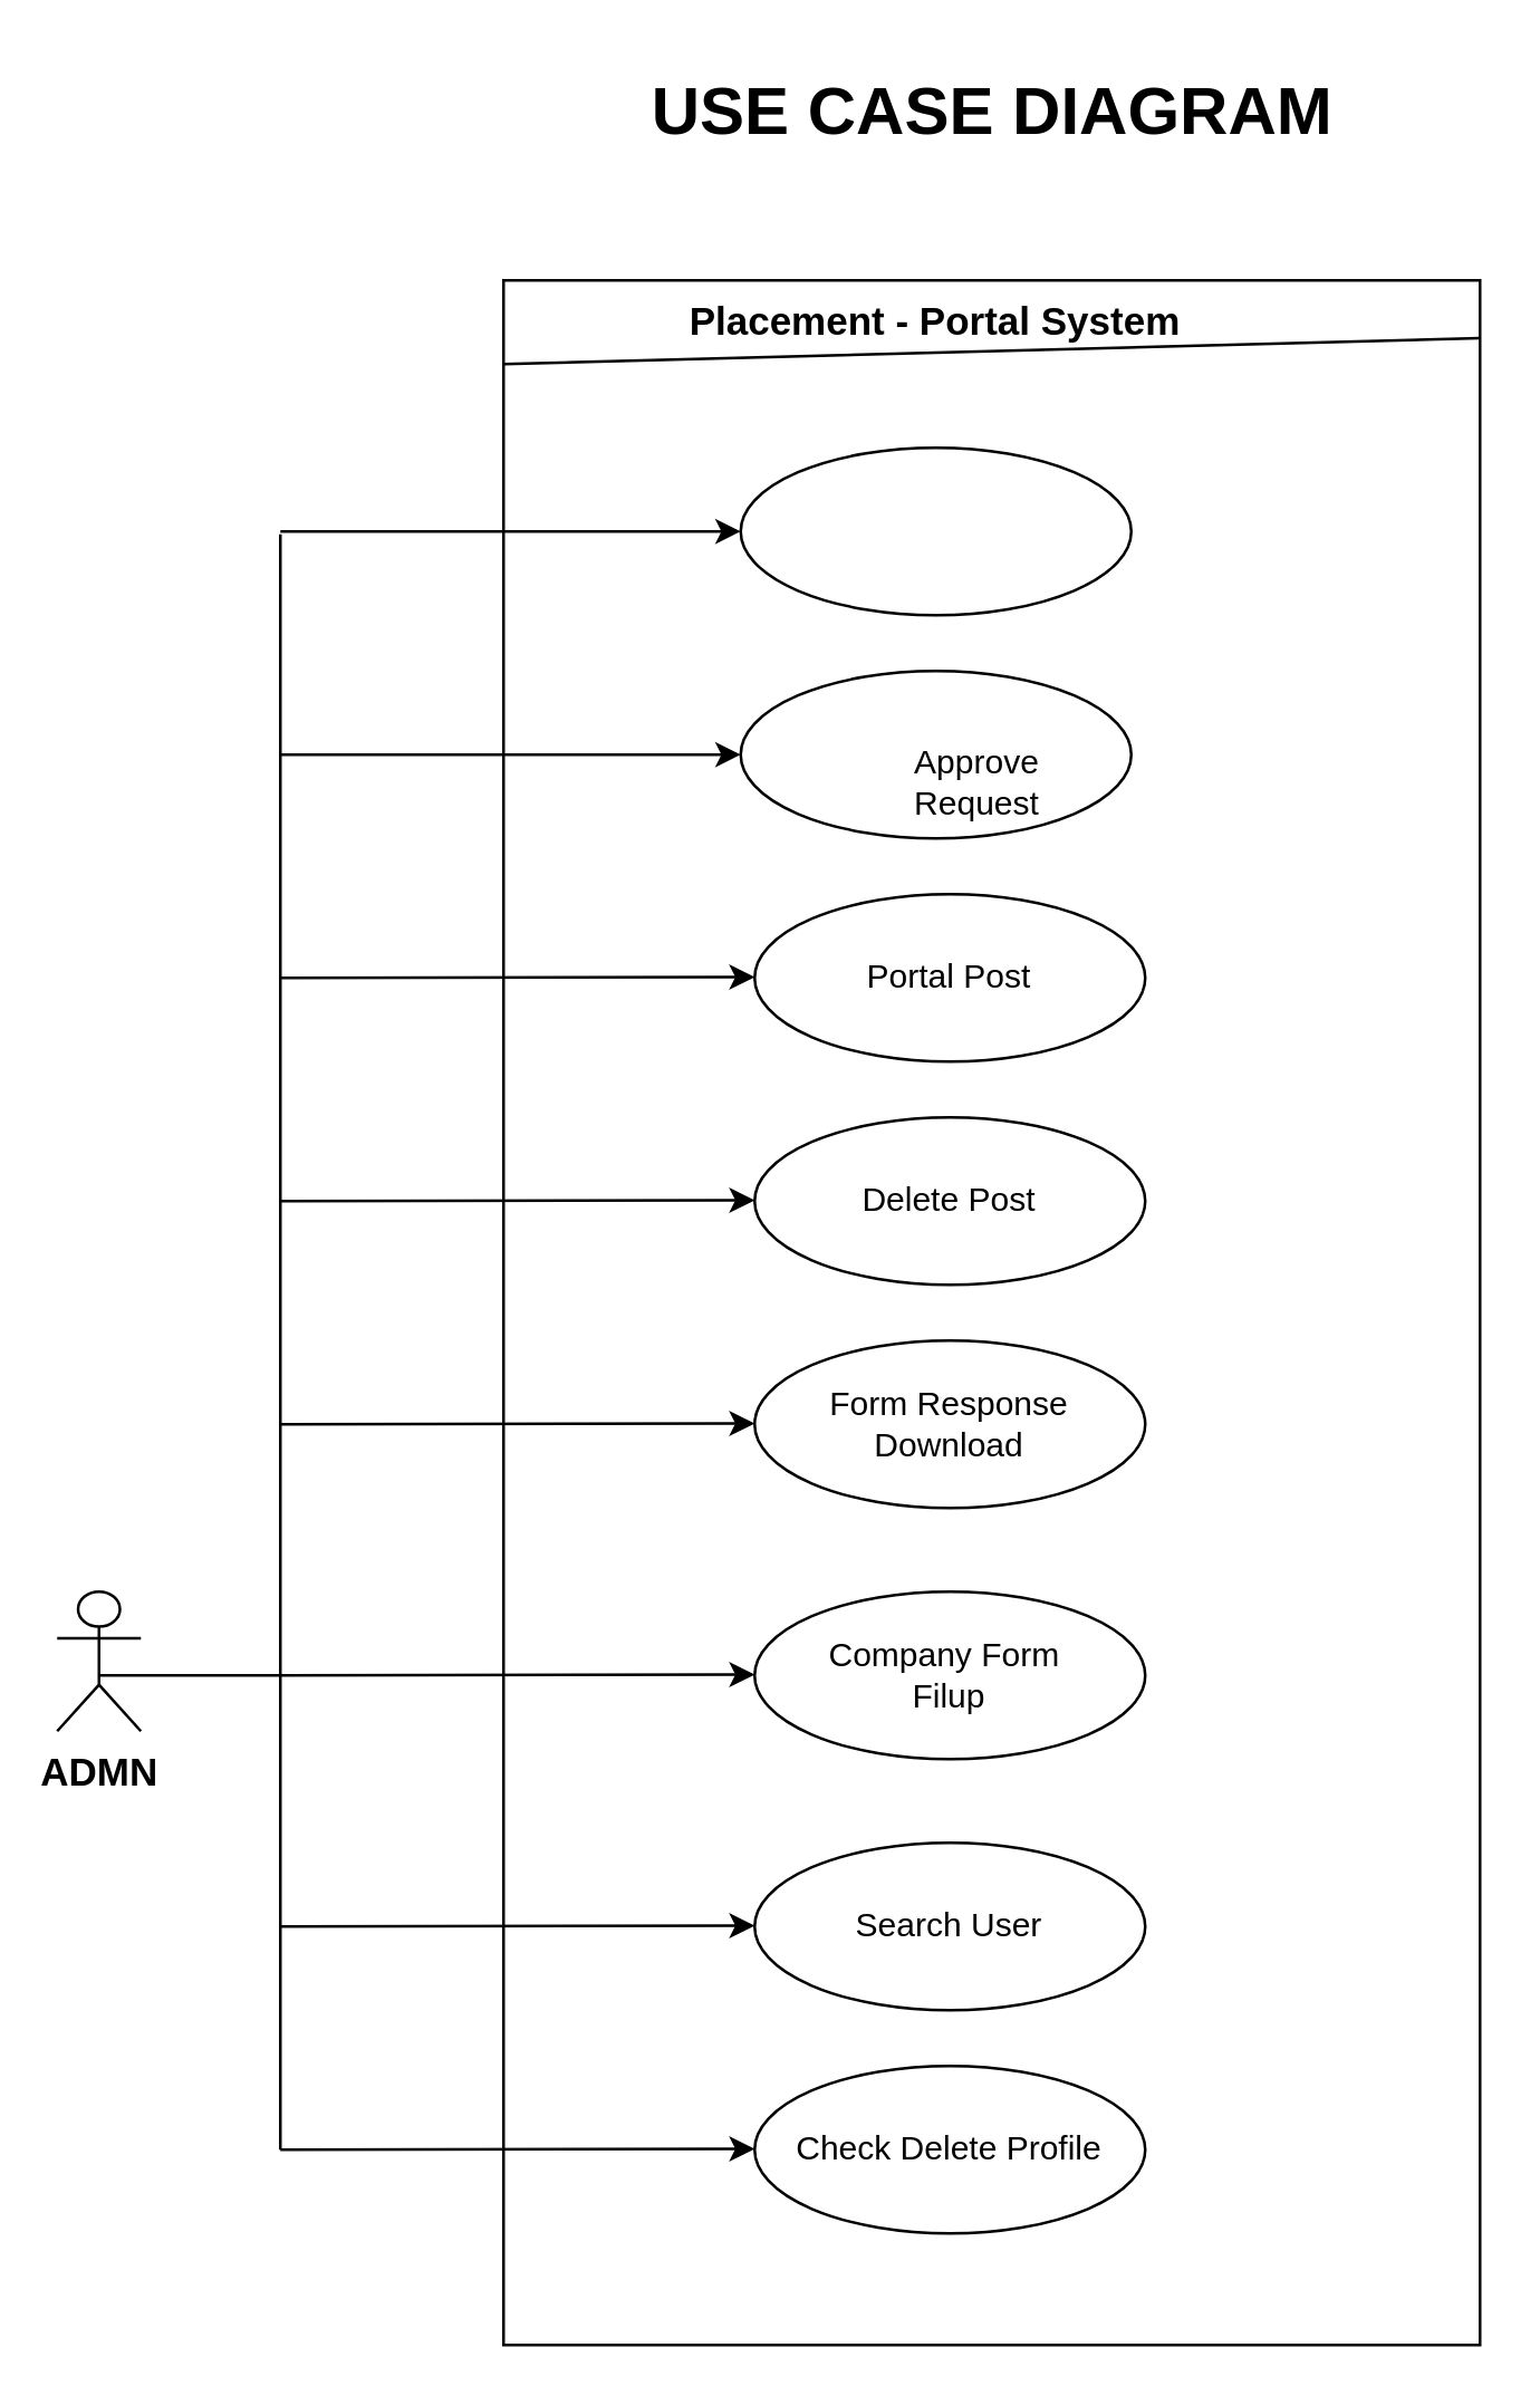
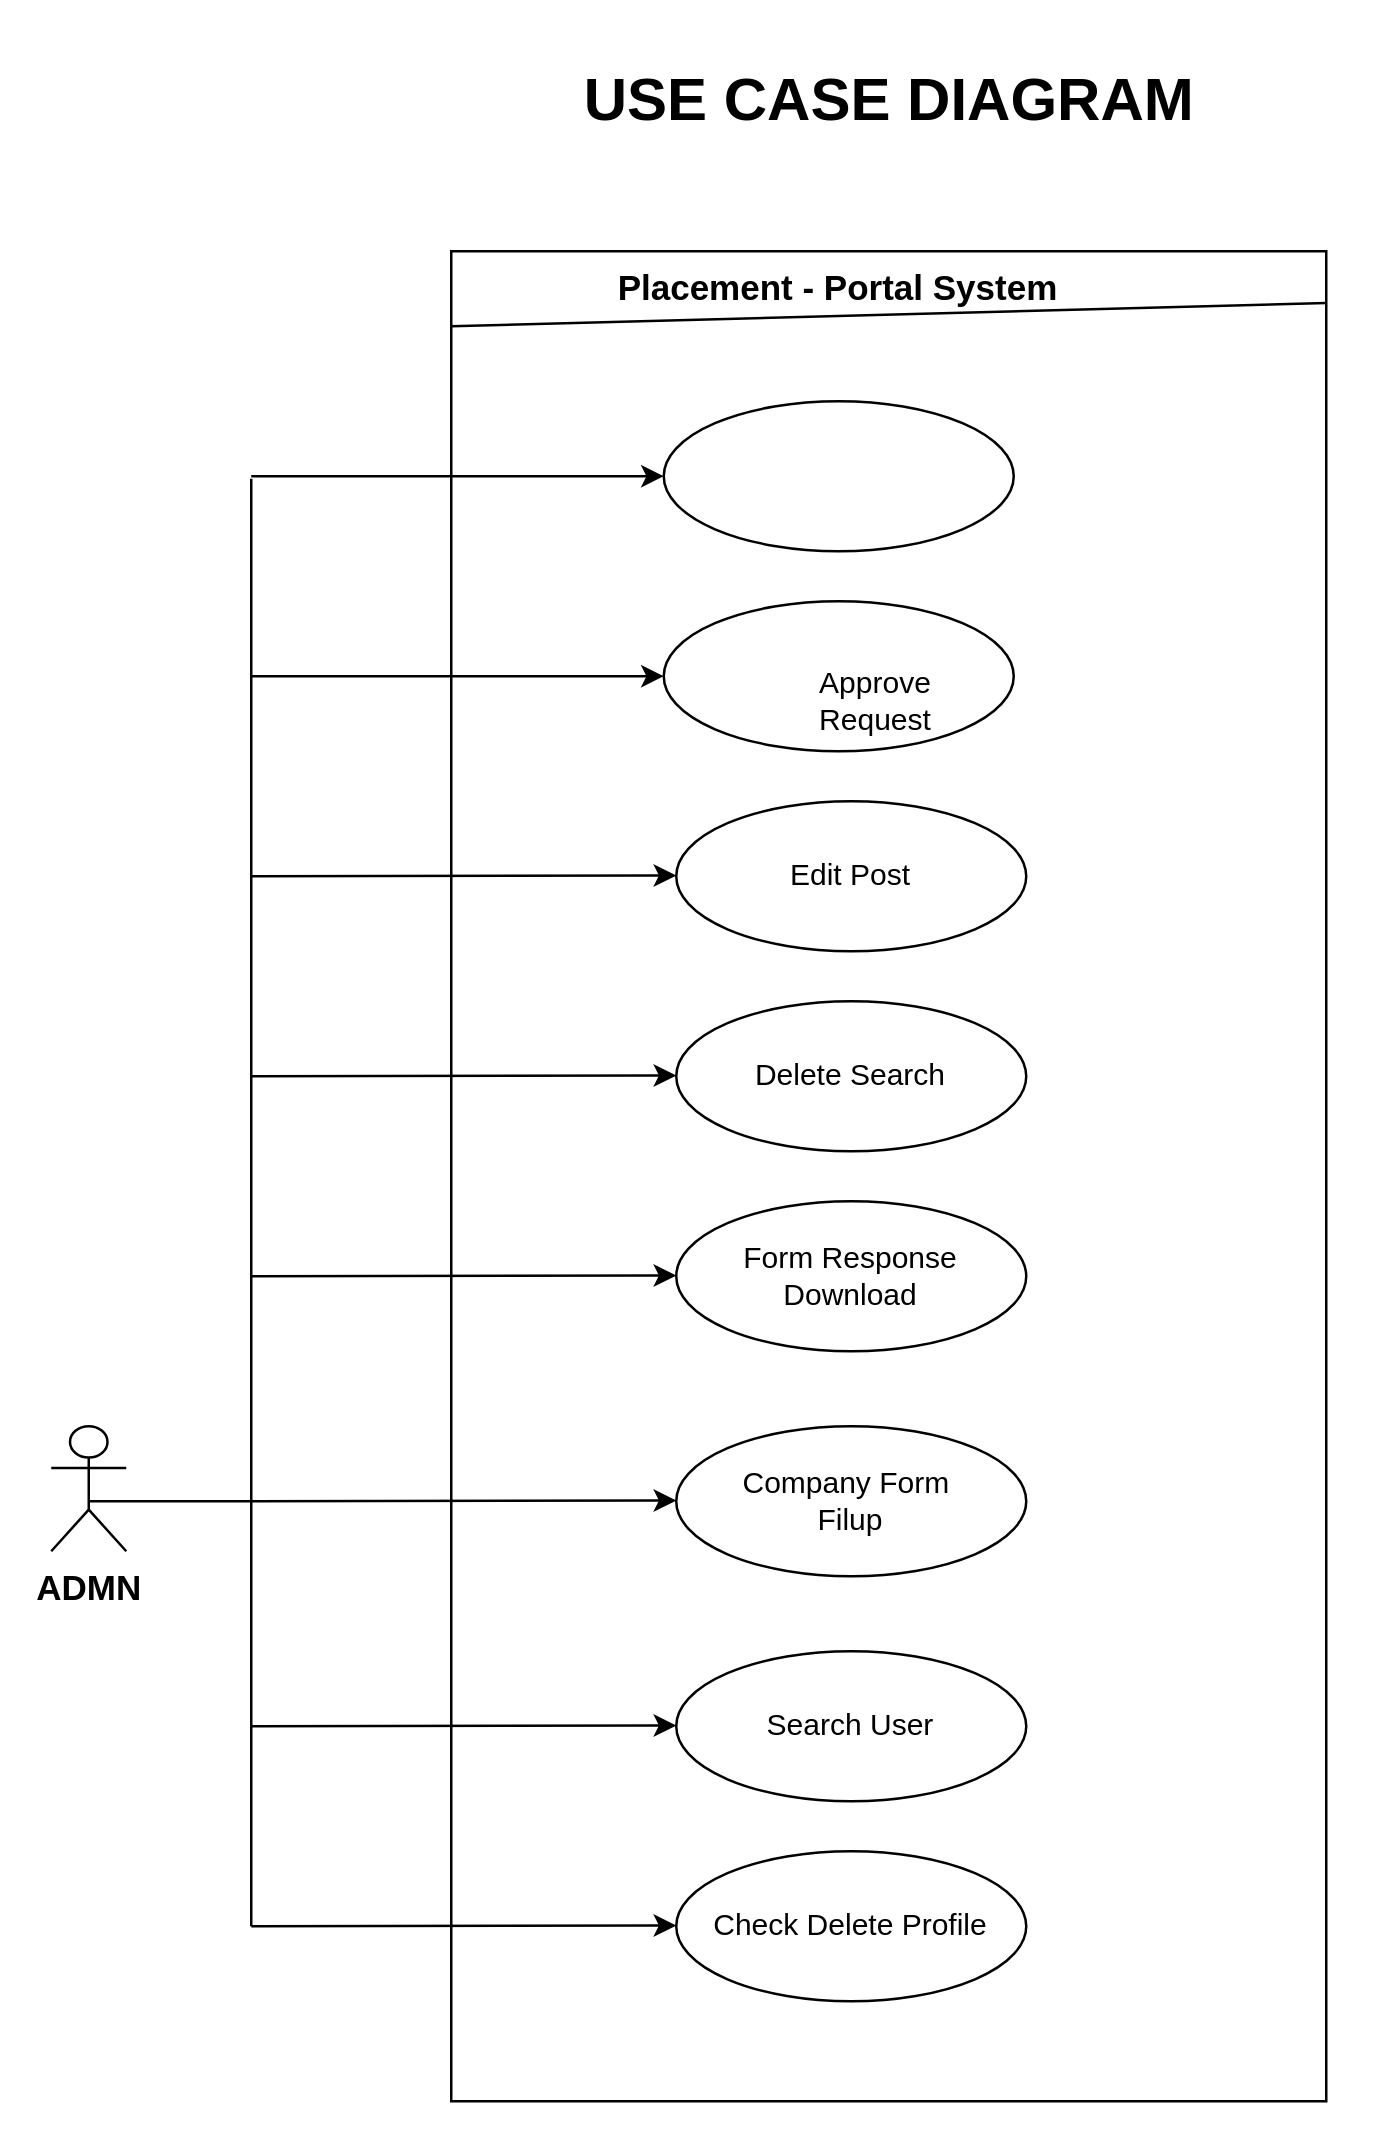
  <mxCell id="0" />
  <mxCell id="1" parent="0" />
  <mxCell id="2" value="" style="rounded=0;whiteSpace=wrap;html=1;" vertex="1" parent="1"><mxGeometry x="180" y="100" width="350" height="740" as="geometry" /></mxCell>
  <mxCell id="3" value="" style="endArrow=none;html=1;rounded=0;entryX=1;entryY=0.028;entryDx=0;entryDy=0;entryPerimeter=0;" edge="1" parent="1" target="2"><mxGeometry width="50" height="50" relative="1" as="geometry"><mxPoint x="180" y="130" as="sourcePoint" /><mxPoint x="500" y="130" as="targetPoint" /></mxGeometry></mxCell>
  <mxCell id="4" value="&lt;b&gt;&lt;font style=&quot;font-size: 14px;&quot;&gt;Placement - Portal System&lt;/font&gt;&lt;/b&gt;" style="text;html=1;align=center;verticalAlign=middle;whiteSpace=wrap;rounded=0;" vertex="1" parent="1"><mxGeometry x="230" y="100" width="210" height="30" as="geometry" /></mxCell>
  <mxCell id="5" value="" style="ellipse;whiteSpace=wrap;html=1;" vertex="1" parent="1"><mxGeometry x="265" y="160" width="140" height="60" as="geometry" /></mxCell>
- <mxCell id="6" value="Delete Post" style="ellipse;whiteSpace=wrap;html=1;" vertex="1" parent="1"><mxGeometry x="270" y="400" width="140" height="60" as="geometry" /></mxCell>
- <mxCell id="7" value="Portal Post" style="ellipse;whiteSpace=wrap;html=1;" vertex="1" parent="1"><mxGeometry x="270" y="320" width="140" height="60" as="geometry" /></mxCell>
+ <mxCell id="6" value="Delete Search" style="ellipse;whiteSpace=wrap;html=1;" vertex="1" parent="1"><mxGeometry x="270" y="400" width="140" height="60" as="geometry" /></mxCell>
+ <mxCell id="7" value="Edit Post" style="ellipse;whiteSpace=wrap;html=1;" vertex="1" parent="1"><mxGeometry x="270" y="320" width="140" height="60" as="geometry" /></mxCell>
  <mxCell id="8" value="" style="ellipse;whiteSpace=wrap;html=1;" vertex="1" parent="1"><mxGeometry x="265" y="240" width="140" height="60" as="geometry" /></mxCell>
  <mxCell id="9" value="Form Response Download" style="ellipse;whiteSpace=wrap;html=1;" vertex="1" parent="1"><mxGeometry x="270" y="480" width="140" height="60" as="geometry" /></mxCell>
  <mxCell id="10" value="Company Form&amp;nbsp;&lt;div&gt;Filup&lt;/div&gt;" style="ellipse;whiteSpace=wrap;html=1;" vertex="1" parent="1"><mxGeometry x="270" y="570" width="140" height="60" as="geometry" /></mxCell>
  <mxCell id="11" value="Search User" style="ellipse;whiteSpace=wrap;html=1;" vertex="1" parent="1"><mxGeometry x="270" y="660" width="140" height="60" as="geometry" /></mxCell>
  <mxCell id="12" value="Check Delete Profile" style="ellipse;whiteSpace=wrap;html=1;" vertex="1" parent="1"><mxGeometry x="270" y="740" width="140" height="60" as="geometry" /></mxCell>
  <mxCell id="13" value="Approve Request" style="text;html=1;align=center;verticalAlign=middle;whiteSpace=wrap;rounded=0;" vertex="1" parent="1"><mxGeometry x="305" y="265" width="90" height="30" as="geometry" /></mxCell>
  <mxCell id="14" value="" style="endArrow=none;html=1;rounded=0;exitX=0.5;exitY=0.5;exitDx=0;exitDy=0;exitPerimeter=0;" edge="1" parent="1"><mxGeometry width="50" height="50" relative="1" as="geometry"><mxPoint x="35" y="600" as="sourcePoint" /><mxPoint x="100" y="600" as="targetPoint" /></mxGeometry></mxCell>
  <mxCell id="15" value="" style="endArrow=none;html=1;rounded=0;" edge="1" parent="1"><mxGeometry width="50" height="50" relative="1" as="geometry"><mxPoint x="100" y="770" as="sourcePoint" /><mxPoint x="100" y="191" as="targetPoint" /></mxGeometry></mxCell>
  <mxCell id="16" value="" style="endArrow=classic;html=1;rounded=0;entryX=0;entryY=0.5;entryDx=0;entryDy=0;" edge="1" parent="1" target="5"><mxGeometry width="50" height="50" relative="1" as="geometry"><mxPoint x="100" y="190" as="sourcePoint" /><mxPoint x="150" y="120" as="targetPoint" /></mxGeometry></mxCell>
  <mxCell id="17" value="" style="endArrow=classic;html=1;rounded=0;entryX=0;entryY=0.5;entryDx=0;entryDy=0;" edge="1" parent="1" target="8"><mxGeometry width="50" height="50" relative="1" as="geometry"><mxPoint x="100" y="270" as="sourcePoint" /><mxPoint x="270" y="280" as="targetPoint" /></mxGeometry></mxCell>
  <mxCell id="18" value="" style="endArrow=classic;html=1;rounded=0;entryX=0;entryY=0.5;entryDx=0;entryDy=0;" edge="1" parent="1"><mxGeometry width="50" height="50" relative="1" as="geometry"><mxPoint x="100" y="350" as="sourcePoint" /><mxPoint x="270" y="349.71" as="targetPoint" /></mxGeometry></mxCell>
  <mxCell id="19" value="" style="endArrow=classic;html=1;rounded=0;entryX=0;entryY=0.5;entryDx=0;entryDy=0;" edge="1" parent="1"><mxGeometry width="50" height="50" relative="1" as="geometry"><mxPoint x="100" y="430" as="sourcePoint" /><mxPoint x="270" y="429.71" as="targetPoint" /></mxGeometry></mxCell>
  <mxCell id="20" value="" style="endArrow=classic;html=1;rounded=0;entryX=0;entryY=0.5;entryDx=0;entryDy=0;" edge="1" parent="1"><mxGeometry width="50" height="50" relative="1" as="geometry"><mxPoint x="100" y="510" as="sourcePoint" /><mxPoint x="270" y="509.71" as="targetPoint" /></mxGeometry></mxCell>
  <mxCell id="21" value="" style="endArrow=classic;html=1;rounded=0;entryX=0;entryY=0.5;entryDx=0;entryDy=0;" edge="1" parent="1"><mxGeometry width="50" height="50" relative="1" as="geometry"><mxPoint x="100" y="600" as="sourcePoint" /><mxPoint x="270" y="599.71" as="targetPoint" /></mxGeometry></mxCell>
  <mxCell id="22" value="" style="endArrow=classic;html=1;rounded=0;entryX=0;entryY=0.5;entryDx=0;entryDy=0;" edge="1" parent="1"><mxGeometry width="50" height="50" relative="1" as="geometry"><mxPoint x="100" y="690" as="sourcePoint" /><mxPoint x="270" y="689.71" as="targetPoint" /></mxGeometry></mxCell>
  <mxCell id="23" value="" style="endArrow=classic;html=1;rounded=0;entryX=0;entryY=0.5;entryDx=0;entryDy=0;" edge="1" parent="1"><mxGeometry width="50" height="50" relative="1" as="geometry"><mxPoint x="100" y="770" as="sourcePoint" /><mxPoint x="270" y="769.71" as="targetPoint" /></mxGeometry></mxCell>
  <mxCell id="24" value="&lt;span style=&quot;font-size: 14px;&quot;&gt;&lt;b&gt;ADMN&lt;/b&gt;&lt;/span&gt;" style="shape=umlActor;verticalLabelPosition=bottom;verticalAlign=top;html=1;outlineConnect=0;" vertex="1" parent="1"><mxGeometry x="20" y="570" width="30" height="50" as="geometry" /></mxCell>
  <mxCell id="25" value="&lt;b&gt;&lt;font style=&quot;font-size: 24px;&quot;&gt;USE CASE DIAGRAM&lt;/font&gt;&lt;/b&gt;" style="text;html=1;align=center;verticalAlign=middle;resizable=0;points=[];autosize=1;strokeColor=none;fillColor=none;" vertex="1" parent="1"><mxGeometry x="220" y="20" width="270" height="40" as="geometry" /></mxCell>
